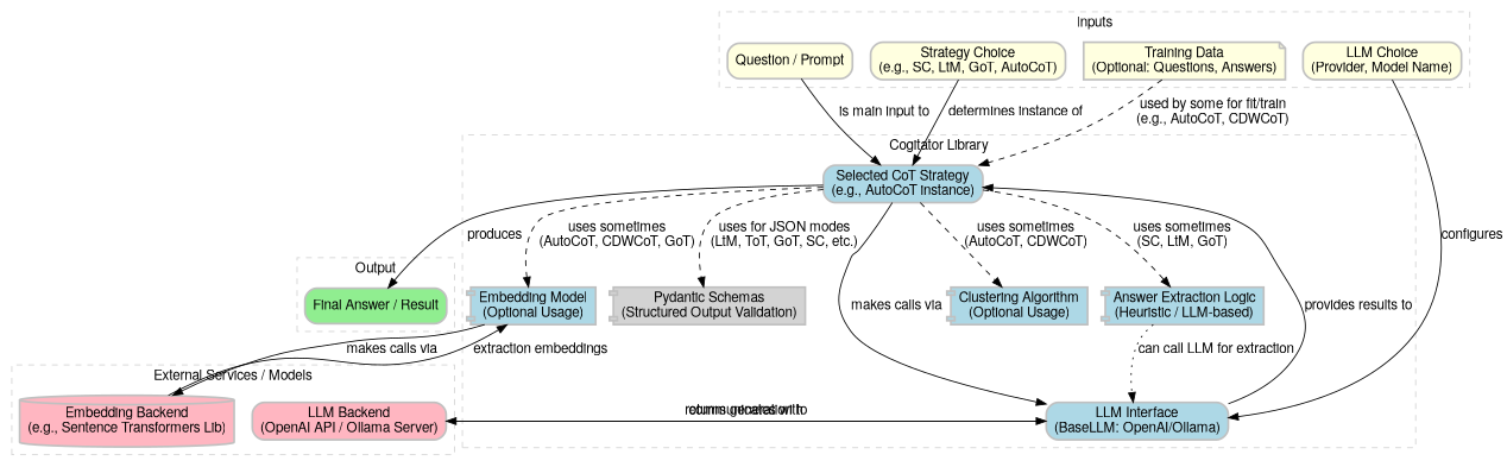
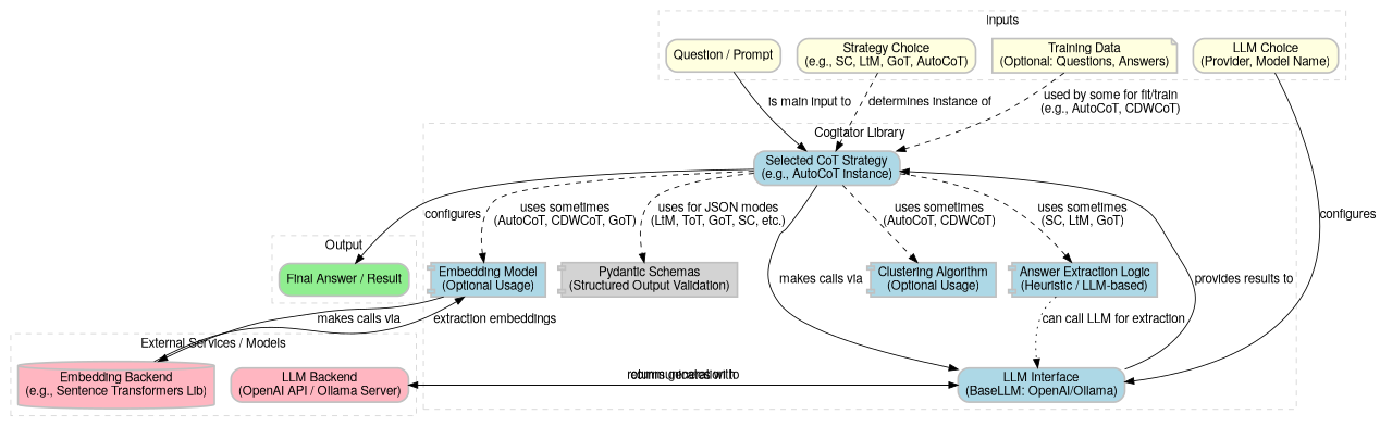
  digraph {
    fontname="Helvetica,Arial,sans-serif"
    rankdir=TB
    node [color=grey fillcolor=lightblue fontname="Helvetica,Arial,sans-serif" penwidth=2 shape=box style="filled,rounded"]
    edge [color=black fontname="Helvetica,Arial,sans-serif"]
    n1 [fillcolor=lightyellow label="Question / Prompt"]
    n2 [fillcolor=lightyellow label="Strategy Choice\n(e.g., SC, LtM, GoT, AutoCoT)"]
    n3 [fillcolor=lightyellow label="LLM Choice\n(Provider, Model Name)"]
    n4 [fillcolor=lightyellow label="Training Data\n(Optional: Questions, Answers)" shape=note]
    n5 [label="Selected CoT Strategy\n(e.g., AutoCoT instance)"]
    n6 [label="LLM Interface\n(BaseLLM: OpenAI/Ollama)"]
    n7 [fillcolor=lightgrey label="Pydantic Schemas\n(Structured Output Validation)" shape=component]
    n8 [label="Embedding Model\n(Optional Usage)" shape=component]
    n9 [label="Clustering Algorithm\n(Optional Usage)" shape=component]
    n10 [label="Answer Extraction Logic\n(Heuristic / LLM-based)" shape=component]
    n11 [fillcolor=lightpink label="LLM Backend\n(OpenAI API / Ollama Server)"]
    n12 [fillcolor=lightpink label="Embedding Backend\n(e.g., Sentence Transformers Lib)" shape=cylinder]
    n13 [fillcolor=lightgreen label="Final Answer / Result"]
    subgraph cluster_1 {
      color=lightgrey
      label=Inputs
      style=dashed
      n1
      n2
      n3
      n4
    }
    subgraph cluster_2 {
      color=lightgrey
      label="Cogitator Library"
      style=dashed
      n5
      n6
      n7
      n8
      n9
      n10
    }
    subgraph cluster_3 {
      color=lightgrey
      label="External Services / Models"
      style=dashed
      n11
      n12
    }
    subgraph cluster_4 {
      color=lightgrey
      label=Output
      style=dashed
      n13
    }
    n1 -> n5 [label="is main input to"]
-   n2 -> n5 [label="determines instance of"]
+   n2 -> n5 [label="determines instance of" style=dashed]
    n3 -> n6 [label=configures]
    n4 -> n5 [label="used by some for fit/train\n(e.g., AutoCoT, CDWCoT)" style=dashed]
    n5 -> n6 [label="makes calls via"]
    n5 -> n7 [label="uses for JSON modes\n(LtM, ToT, GoT, SC, etc.)" style=dashed]
    n5 -> n8 [label="uses sometimes\n(AutoCoT, CDWCoT, GoT)" style=dashed]
    n5 -> n9 [label="uses sometimes\n(AutoCoT, CDWCoT)" style=dashed]
    n5 -> n10 [label="uses sometimes\n(SC, LtM, GoT)" style=dashed]
-   n5 -> n13 [label=produces]
+   n5 -> n13 [label=configures]
    n6 -> n5 [label="provides results to"]
    n6 -> n11 [label="communicates with"]
    n8 -> n12 [label="makes calls via"]
    n10 -> n6 [label="can call LLM for extraction" style=dotted]
    n11 -> n6 [label="returns generation to"]
    n12 -> n8 [label="extraction embeddings"]
  }
